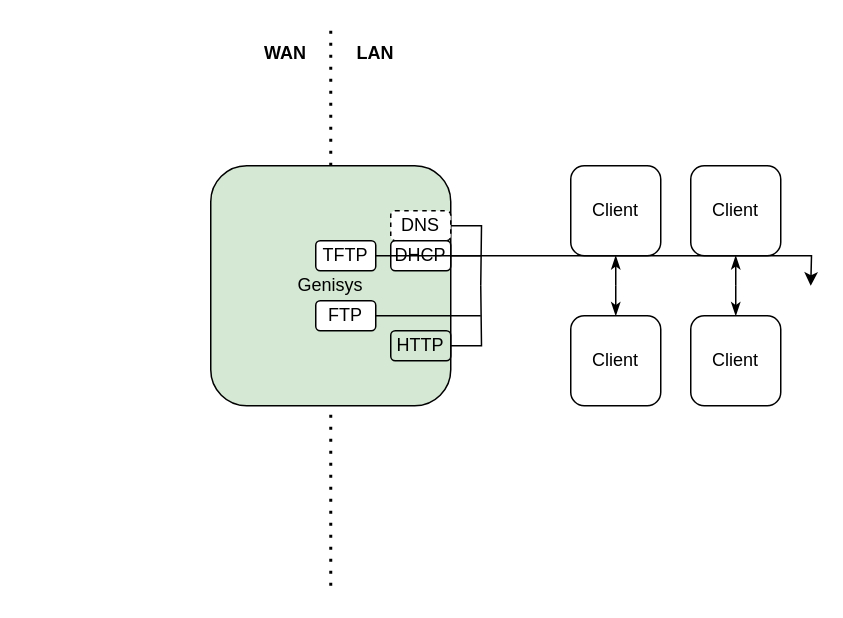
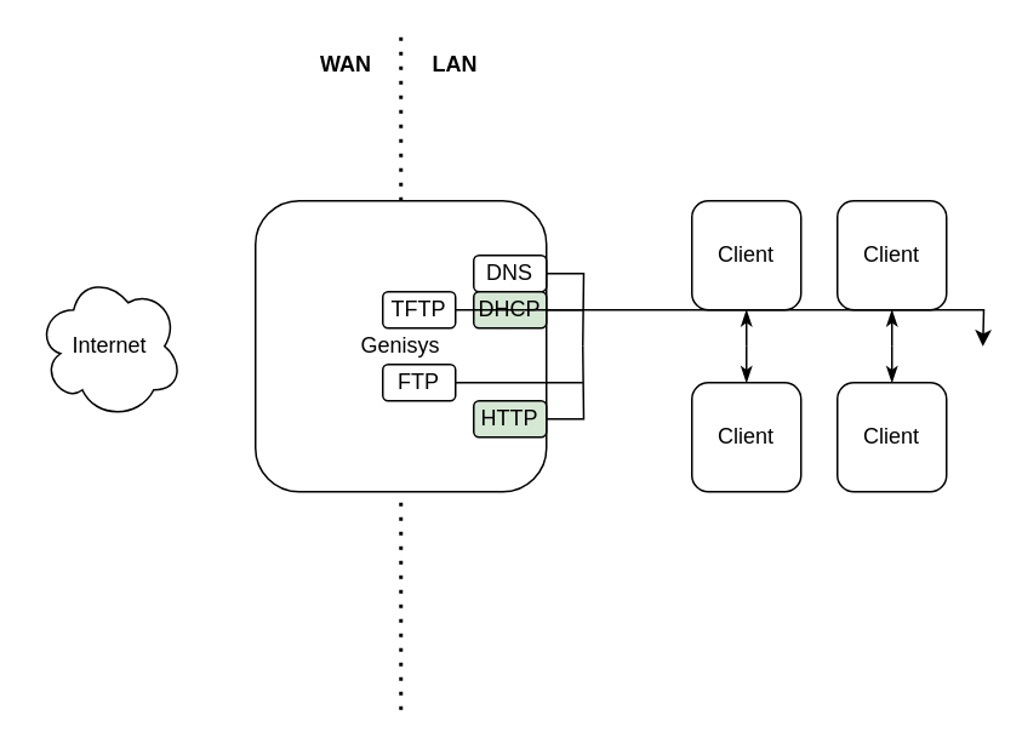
  <mxCell id="0" />
  <mxCell id="1" parent="0" />
  <mxCell id="2" value="" style="endArrow=none;dashed=1;html=1;dashPattern=1 3;strokeWidth=2;rounded=0;" edge="1" parent="1"><mxGeometry width="50" height="50" relative="1" as="geometry"><mxPoint x="220" y="390" as="sourcePoint" /><mxPoint x="220" y="20" as="targetPoint" /></mxGeometry></mxCell>
  <mxCell id="3" value="LAN" style="text;html=1;align=center;verticalAlign=middle;whiteSpace=wrap;rounded=0;fontStyle=1;fontFamily=Helvetica;" vertex="1" parent="1"><mxGeometry x="220" y="20" width="60" height="30" as="geometry" /></mxCell>
  <mxCell id="4" value="WAN" style="text;html=1;align=center;verticalAlign=middle;whiteSpace=wrap;rounded=0;fontStyle=1;fontFamily=Helvetica;" vertex="1" parent="1"><mxGeometry x="160" y="20" width="60" height="30" as="geometry" /></mxCell>
- <mxCell id="5" value="Genisys" style="rounded=1;whiteSpace=wrap;html=1;fillColor=#d5e8d4;" vertex="1" parent="1"><mxGeometry x="140" y="110" width="160" height="160" as="geometry" /></mxCell>
+ <mxCell id="5" value="Genisys" style="rounded=1;whiteSpace=wrap;html=1;" vertex="1" parent="1"><mxGeometry x="140" y="110" width="160" height="160" as="geometry" /></mxCell>
+ <mxCell id="6" value="Internet" style="ellipse;shape=cloud;whiteSpace=wrap;html=1;" vertex="1" parent="1"><mxGeometry y="150" width="80" height="80" as="geometry" x="20" /></mxCell>
  <mxCell id="7" style="edgeStyle=orthogonalEdgeStyle;rounded=0;orthogonalLoop=1;jettySize=auto;html=1;exitX=1;exitY=0.5;exitDx=0;exitDy=0;endArrow=none;endFill=0;" edge="1" parent="1" source="8"><mxGeometry relative="1" as="geometry"><mxPoint x="320" y="190" as="targetPoint" /></mxGeometry></mxCell>
- <mxCell id="8" value="DNS" style="rounded=1;whiteSpace=wrap;html=1;dashed=1;" vertex="1" parent="1"><mxGeometry x="260" y="140" width="40" height="20" as="geometry" /></mxCell>
+ <mxCell id="8" value="DNS" style="rounded=1;whiteSpace=wrap;html=1;" vertex="1" parent="1"><mxGeometry x="260" y="140" width="40" height="20" as="geometry" /></mxCell>
  <mxCell id="9" style="edgeStyle=orthogonalEdgeStyle;rounded=0;orthogonalLoop=1;jettySize=auto;html=1;exitX=1;exitY=0.5;exitDx=0;exitDy=0;endArrow=none;endFill=0;" edge="1" parent="1" source="10"><mxGeometry relative="1" as="geometry"><mxPoint x="320" y="170" as="targetPoint" /></mxGeometry></mxCell>
- <mxCell id="10" value="DHCP" style="rounded=1;whiteSpace=wrap;html=1;" vertex="1" parent="1"><mxGeometry x="260" y="160" width="40" height="20" as="geometry" /></mxCell>
+ <mxCell id="10" value="DHCP" style="rounded=1;whiteSpace=wrap;html=1;fillColor=#d5e8d4;" vertex="1" parent="1"><mxGeometry x="260" y="160" width="40" height="20" as="geometry" /></mxCell>
  <mxCell id="11" style="edgeStyle=orthogonalEdgeStyle;rounded=0;orthogonalLoop=1;jettySize=auto;html=1;exitX=1;exitY=0.5;exitDx=0;exitDy=0;" edge="1" parent="1" source="12"><mxGeometry relative="1" as="geometry"><mxPoint x="540" y="190" as="targetPoint" /></mxGeometry></mxCell>
  <mxCell id="12" value="TFTP" style="rounded=1;whiteSpace=wrap;html=1;" vertex="1" parent="1"><mxGeometry x="210" y="160" width="40" height="20" as="geometry" /></mxCell>
  <mxCell id="13" style="edgeStyle=orthogonalEdgeStyle;rounded=0;orthogonalLoop=1;jettySize=auto;html=1;exitX=1;exitY=0.5;exitDx=0;exitDy=0;endArrow=none;endFill=0;" edge="1" parent="1" source="14"><mxGeometry relative="1" as="geometry"><mxPoint x="320" y="210" as="targetPoint" /></mxGeometry></mxCell>
  <mxCell id="14" value="FTP" style="rounded=1;whiteSpace=wrap;html=1;" vertex="1" parent="1"><mxGeometry x="210" y="200" width="40" height="20" as="geometry" /></mxCell>
  <mxCell id="15" style="edgeStyle=orthogonalEdgeStyle;rounded=0;orthogonalLoop=1;jettySize=auto;html=1;exitX=1;exitY=0.5;exitDx=0;exitDy=0;endArrow=none;endFill=0;" edge="1" parent="1" source="16"><mxGeometry relative="1" as="geometry"><mxPoint x="320" y="190" as="targetPoint" /></mxGeometry></mxCell>
  <mxCell id="16" value="HTTP" style="rounded=1;whiteSpace=wrap;html=1;fillColor=#d5e8d4;" vertex="1" parent="1"><mxGeometry x="260" y="220" width="40" height="20" as="geometry" /></mxCell>
  <mxCell id="17" style="edgeStyle=orthogonalEdgeStyle;rounded=0;orthogonalLoop=1;jettySize=auto;html=1;exitX=0.5;exitY=1;exitDx=0;exitDy=0;startArrow=classicThin;startFill=1;endArrow=none;endFill=0;" edge="1" parent="1" source="18"><mxGeometry relative="1" as="geometry"><mxPoint x="410.023" y="190" as="targetPoint" /></mxGeometry></mxCell>
  <mxCell id="18" value="Client" style="rounded=1;whiteSpace=wrap;html=1;" vertex="1" parent="1"><mxGeometry x="380" y="110" width="60" height="60" as="geometry" /></mxCell>
  <mxCell id="19" style="edgeStyle=orthogonalEdgeStyle;rounded=0;orthogonalLoop=1;jettySize=auto;html=1;exitX=0.5;exitY=0;exitDx=0;exitDy=0;startArrow=classicThin;startFill=1;endArrow=none;endFill=0;" edge="1" parent="1" source="20"><mxGeometry relative="1" as="geometry"><mxPoint x="410.013" y="190" as="targetPoint" /></mxGeometry></mxCell>
  <mxCell id="20" value="Client" style="rounded=1;whiteSpace=wrap;html=1;" vertex="1" parent="1"><mxGeometry x="380" y="210" width="60" height="60" as="geometry" /></mxCell>
  <mxCell id="21" style="edgeStyle=orthogonalEdgeStyle;rounded=0;orthogonalLoop=1;jettySize=auto;html=1;exitX=0.5;exitY=1;exitDx=0;exitDy=0;startArrow=classicThin;startFill=1;endArrow=none;endFill=0;" edge="1" parent="1" source="22"><mxGeometry relative="1" as="geometry"><mxPoint x="490.013" y="190" as="targetPoint" /></mxGeometry></mxCell>
  <mxCell id="22" value="Client" style="rounded=1;whiteSpace=wrap;html=1;" vertex="1" parent="1"><mxGeometry x="460" y="110" width="60" height="60" as="geometry" /></mxCell>
  <mxCell id="23" style="edgeStyle=orthogonalEdgeStyle;rounded=0;orthogonalLoop=1;jettySize=auto;html=1;exitX=0.5;exitY=0;exitDx=0;exitDy=0;startArrow=classicThin;startFill=1;endArrow=none;endFill=0;" edge="1" parent="1" source="24"><mxGeometry relative="1" as="geometry"><mxPoint x="490.013" y="190" as="targetPoint" /></mxGeometry></mxCell>
  <mxCell id="24" value="Client" style="rounded=1;whiteSpace=wrap;html=1;" vertex="1" parent="1"><mxGeometry x="460" y="210" width="60" height="60" as="geometry" /></mxCell>
